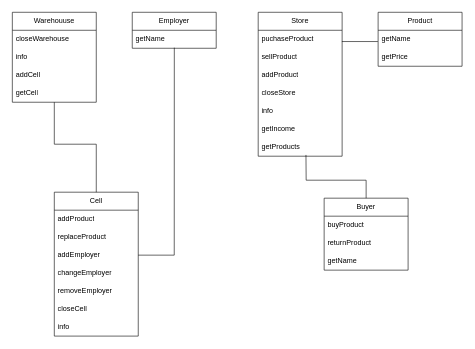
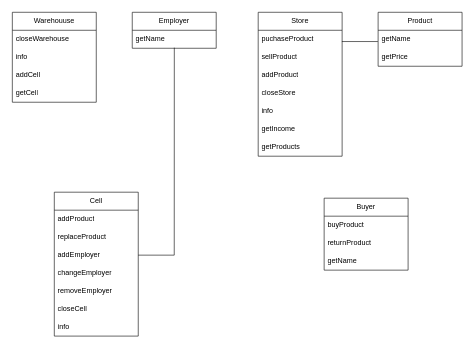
  <mxCell id="0" />
  <mxCell id="1" parent="0" />
  <mxCell id="2" value="Warehouuse" style="swimlane;fontStyle=0;childLayout=stackLayout;horizontal=1;startSize=30;horizontalStack=0;resizeParent=1;resizeParentMax=0;resizeLast=0;collapsible=1;marginBottom=0;whiteSpace=wrap;html=1;" vertex="1" parent="1"><mxGeometry x="20" y="20" width="140" height="150" as="geometry" /></mxCell>
  <mxCell id="3" value="closeWarehouse" style="text;strokeColor=none;fillColor=none;align=left;verticalAlign=middle;spacingLeft=4;spacingRight=4;overflow=hidden;points=[[0,0.5],[1,0.5]];portConstraint=eastwest;rotatable=0;whiteSpace=wrap;html=1;" vertex="1" parent="2"><mxGeometry y="30" width="140" height="30" as="geometry" /></mxCell>
  <mxCell id="4" value="info" style="text;strokeColor=none;fillColor=none;align=left;verticalAlign=middle;spacingLeft=4;spacingRight=4;overflow=hidden;points=[[0,0.5],[1,0.5]];portConstraint=eastwest;rotatable=0;whiteSpace=wrap;html=1;" vertex="1" parent="2"><mxGeometry y="60" width="140" height="30" as="geometry" /></mxCell>
  <mxCell id="5" value="addCell" style="text;strokeColor=none;fillColor=none;align=left;verticalAlign=middle;spacingLeft=4;spacingRight=4;overflow=hidden;points=[[0,0.5],[1,0.5]];portConstraint=eastwest;rotatable=0;whiteSpace=wrap;html=1;" vertex="1" parent="2"><mxGeometry y="90" width="140" height="30" as="geometry" /></mxCell>
  <mxCell id="6" value="getCell" style="text;strokeColor=none;fillColor=none;align=left;verticalAlign=middle;spacingLeft=4;spacingRight=4;overflow=hidden;points=[[0,0.5],[1,0.5]];portConstraint=eastwest;rotatable=0;whiteSpace=wrap;html=1;" vertex="1" parent="2"><mxGeometry y="120" width="140" height="30" as="geometry" /></mxCell>
  <mxCell id="7" value="Store" style="swimlane;fontStyle=0;childLayout=stackLayout;horizontal=1;startSize=30;horizontalStack=0;resizeParent=1;resizeParentMax=0;resizeLast=0;collapsible=1;marginBottom=0;whiteSpace=wrap;html=1;" vertex="1" parent="1"><mxGeometry x="430" y="20" width="140" height="240" as="geometry" /></mxCell>
  <mxCell id="8" value="puchaseProduct" style="text;strokeColor=none;fillColor=none;align=left;verticalAlign=middle;spacingLeft=4;spacingRight=4;overflow=hidden;points=[[0,0.5],[1,0.5]];portConstraint=eastwest;rotatable=0;whiteSpace=wrap;html=1;" vertex="1" parent="7"><mxGeometry y="30" width="140" height="30" as="geometry" /></mxCell>
  <mxCell id="9" value="sellProduct" style="text;strokeColor=none;fillColor=none;align=left;verticalAlign=middle;spacingLeft=4;spacingRight=4;overflow=hidden;points=[[0,0.5],[1,0.5]];portConstraint=eastwest;rotatable=0;whiteSpace=wrap;html=1;" vertex="1" parent="7"><mxGeometry y="60" width="140" height="30" as="geometry" /></mxCell>
  <mxCell id="10" value="addProduct" style="text;strokeColor=none;fillColor=none;align=left;verticalAlign=middle;spacingLeft=4;spacingRight=4;overflow=hidden;points=[[0,0.5],[1,0.5]];portConstraint=eastwest;rotatable=0;whiteSpace=wrap;html=1;" vertex="1" parent="7"><mxGeometry y="90" width="140" height="30" as="geometry" /></mxCell>
  <mxCell id="11" value="closeStore" style="text;strokeColor=none;fillColor=none;align=left;verticalAlign=middle;spacingLeft=4;spacingRight=4;overflow=hidden;points=[[0,0.5],[1,0.5]];portConstraint=eastwest;rotatable=0;whiteSpace=wrap;html=1;" vertex="1" parent="7"><mxGeometry y="120" width="140" height="30" as="geometry" /></mxCell>
  <mxCell id="12" value="info" style="text;strokeColor=none;fillColor=none;align=left;verticalAlign=middle;spacingLeft=4;spacingRight=4;overflow=hidden;points=[[0,0.5],[1,0.5]];portConstraint=eastwest;rotatable=0;whiteSpace=wrap;html=1;" vertex="1" parent="7"><mxGeometry y="150" width="140" height="30" as="geometry" /></mxCell>
  <mxCell id="13" value="getIncome" style="text;strokeColor=none;fillColor=none;align=left;verticalAlign=middle;spacingLeft=4;spacingRight=4;overflow=hidden;points=[[0,0.5],[1,0.5]];portConstraint=eastwest;rotatable=0;whiteSpace=wrap;html=1;" vertex="1" parent="7"><mxGeometry y="180" width="140" height="30" as="geometry" /></mxCell>
  <mxCell id="14" value="getProducts" style="text;strokeColor=none;fillColor=none;align=left;verticalAlign=middle;spacingLeft=4;spacingRight=4;overflow=hidden;points=[[0,0.5],[1,0.5]];portConstraint=eastwest;rotatable=0;whiteSpace=wrap;html=1;" vertex="1" parent="7"><mxGeometry y="210" width="140" height="30" as="geometry" /></mxCell>
  <mxCell id="15" value="Employer" style="swimlane;fontStyle=0;childLayout=stackLayout;horizontal=1;startSize=30;horizontalStack=0;resizeParent=1;resizeParentMax=0;resizeLast=0;collapsible=1;marginBottom=0;whiteSpace=wrap;html=1;" vertex="1" parent="1"><mxGeometry x="220" y="20" width="140" height="60" as="geometry" /></mxCell>
  <mxCell id="16" value="getName" style="text;strokeColor=none;fillColor=none;align=left;verticalAlign=middle;spacingLeft=4;spacingRight=4;overflow=hidden;points=[[0,0.5],[1,0.5]];portConstraint=eastwest;rotatable=0;whiteSpace=wrap;html=1;" vertex="1" parent="15"><mxGeometry y="30" width="140" height="30" as="geometry" /></mxCell>
  <mxCell id="17" value="Product" style="swimlane;fontStyle=0;childLayout=stackLayout;horizontal=1;startSize=30;horizontalStack=0;resizeParent=1;resizeParentMax=0;resizeLast=0;collapsible=1;marginBottom=0;whiteSpace=wrap;html=1;" vertex="1" parent="1"><mxGeometry x="630" y="20" width="140" height="90" as="geometry" /></mxCell>
  <mxCell id="18" value="getName" style="text;strokeColor=none;fillColor=none;align=left;verticalAlign=middle;spacingLeft=4;spacingRight=4;overflow=hidden;points=[[0,0.5],[1,0.5]];portConstraint=eastwest;rotatable=0;whiteSpace=wrap;html=1;" vertex="1" parent="17"><mxGeometry y="30" width="140" height="30" as="geometry" /></mxCell>
  <mxCell id="19" value="getPrice" style="text;strokeColor=none;fillColor=none;align=left;verticalAlign=middle;spacingLeft=4;spacingRight=4;overflow=hidden;points=[[0,0.5],[1,0.5]];portConstraint=eastwest;rotatable=0;whiteSpace=wrap;html=1;" vertex="1" parent="17"><mxGeometry y="60" width="140" height="30" as="geometry" /></mxCell>
  <mxCell id="20" value="Cell" style="swimlane;fontStyle=0;childLayout=stackLayout;horizontal=1;startSize=30;horizontalStack=0;resizeParent=1;resizeParentMax=0;resizeLast=0;collapsible=1;marginBottom=0;whiteSpace=wrap;html=1;" vertex="1" parent="1"><mxGeometry x="90" y="320" width="140" height="240" as="geometry" /></mxCell>
  <mxCell id="21" value="addProduct" style="text;strokeColor=none;fillColor=none;align=left;verticalAlign=middle;spacingLeft=4;spacingRight=4;overflow=hidden;points=[[0,0.5],[1,0.5]];portConstraint=eastwest;rotatable=0;whiteSpace=wrap;html=1;" vertex="1" parent="20"><mxGeometry y="30" width="140" height="30" as="geometry" /></mxCell>
  <mxCell id="22" value="replaceProduct" style="text;strokeColor=none;fillColor=none;align=left;verticalAlign=middle;spacingLeft=4;spacingRight=4;overflow=hidden;points=[[0,0.5],[1,0.5]];portConstraint=eastwest;rotatable=0;whiteSpace=wrap;html=1;" vertex="1" parent="20"><mxGeometry y="60" width="140" height="30" as="geometry" /></mxCell>
  <mxCell id="23" value="addEmployer" style="text;strokeColor=none;fillColor=none;align=left;verticalAlign=middle;spacingLeft=4;spacingRight=4;overflow=hidden;points=[[0,0.5],[1,0.5]];portConstraint=eastwest;rotatable=0;whiteSpace=wrap;html=1;" vertex="1" parent="20"><mxGeometry y="90" width="140" height="30" as="geometry" /></mxCell>
  <mxCell id="24" value="changeEmployer" style="text;strokeColor=none;fillColor=none;align=left;verticalAlign=middle;spacingLeft=4;spacingRight=4;overflow=hidden;points=[[0,0.5],[1,0.5]];portConstraint=eastwest;rotatable=0;whiteSpace=wrap;html=1;" vertex="1" parent="20"><mxGeometry y="120" width="140" height="30" as="geometry" /></mxCell>
  <mxCell id="25" value="removeEmployer" style="text;strokeColor=none;fillColor=none;align=left;verticalAlign=middle;spacingLeft=4;spacingRight=4;overflow=hidden;points=[[0,0.5],[1,0.5]];portConstraint=eastwest;rotatable=0;whiteSpace=wrap;html=1;" vertex="1" parent="20"><mxGeometry y="150" width="140" height="30" as="geometry" /></mxCell>
  <mxCell id="26" value="closeCell" style="text;strokeColor=none;fillColor=none;align=left;verticalAlign=middle;spacingLeft=4;spacingRight=4;overflow=hidden;points=[[0,0.5],[1,0.5]];portConstraint=eastwest;rotatable=0;whiteSpace=wrap;html=1;" vertex="1" parent="20"><mxGeometry y="180" width="140" height="30" as="geometry" /></mxCell>
  <mxCell id="27" value="info" style="text;strokeColor=none;fillColor=none;align=left;verticalAlign=middle;spacingLeft=4;spacingRight=4;overflow=hidden;points=[[0,0.5],[1,0.5]];portConstraint=eastwest;rotatable=0;whiteSpace=wrap;html=1;" vertex="1" parent="20"><mxGeometry y="210" width="140" height="30" as="geometry" /></mxCell>
  <mxCell id="28" value="Buyer" style="swimlane;fontStyle=0;childLayout=stackLayout;horizontal=1;startSize=30;horizontalStack=0;resizeParent=1;resizeParentMax=0;resizeLast=0;collapsible=1;marginBottom=0;whiteSpace=wrap;html=1;" vertex="1" parent="1"><mxGeometry x="540" y="330" width="140" height="120" as="geometry" /></mxCell>
  <mxCell id="29" value="buyProduct" style="text;strokeColor=none;fillColor=none;align=left;verticalAlign=middle;spacingLeft=4;spacingRight=4;overflow=hidden;points=[[0,0.5],[1,0.5]];portConstraint=eastwest;rotatable=0;whiteSpace=wrap;html=1;" vertex="1" parent="28"><mxGeometry y="30" width="140" height="30" as="geometry" /></mxCell>
  <mxCell id="30" value="returnProduct" style="text;strokeColor=none;fillColor=none;align=left;verticalAlign=middle;spacingLeft=4;spacingRight=4;overflow=hidden;points=[[0,0.5],[1,0.5]];portConstraint=eastwest;rotatable=0;whiteSpace=wrap;html=1;" vertex="1" parent="28"><mxGeometry y="60" width="140" height="30" as="geometry" /></mxCell>
  <mxCell id="31" value="getName" style="text;strokeColor=none;fillColor=none;align=left;verticalAlign=middle;spacingLeft=4;spacingRight=4;overflow=hidden;points=[[0,0.5],[1,0.5]];portConstraint=eastwest;rotatable=0;whiteSpace=wrap;html=1;" vertex="1" parent="28"><mxGeometry y="90" width="140" height="30" as="geometry" /></mxCell>
- <mxCell id="32" value="" style="endArrow=none;html=1;rounded=0;entryX=0.5;entryY=1;entryDx=0;entryDy=0;exitX=0.5;exitY=0;exitDx=0;exitDy=0;" edge="1" parent="1" source="20" target="2"><mxGeometry width="50" height="50" relative="1" as="geometry"><mxPoint x="360" y="260" as="sourcePoint" /><mxPoint x="410" y="210" as="targetPoint" /><Array as="points"><mxPoint x="160" y="240" /><mxPoint x="90" y="240" /></Array></mxGeometry></mxCell>
  <mxCell id="33" value="" style="endArrow=none;html=1;rounded=0;exitX=1;exitY=0.5;exitDx=0;exitDy=0;entryX=0.501;entryY=0.967;entryDx=0;entryDy=0;entryPerimeter=0;" edge="1" parent="1" source="23" target="16"><mxGeometry width="50" height="50" relative="1" as="geometry"><mxPoint x="440" y="230" as="sourcePoint" /><mxPoint x="490" y="180" as="targetPoint" /><Array as="points"><mxPoint x="290" y="425" /></Array></mxGeometry></mxCell>
  <mxCell id="34" value="" style="endArrow=none;html=1;rounded=0;exitX=0.997;exitY=0.626;exitDx=0;exitDy=0;exitPerimeter=0;entryX=-0.003;entryY=0.626;entryDx=0;entryDy=0;entryPerimeter=0;" edge="1" parent="1" source="8" target="18"><mxGeometry width="50" height="50" relative="1" as="geometry"><mxPoint x="550" y="280" as="sourcePoint" /><mxPoint x="600" y="230" as="targetPoint" /></mxGeometry></mxCell>
- <mxCell id="35" value="" style="endArrow=none;html=1;rounded=0;entryX=0.569;entryY=0.929;entryDx=0;entryDy=0;entryPerimeter=0;exitX=0.5;exitY=0;exitDx=0;exitDy=0;" edge="1" parent="1" source="28" target="14"><mxGeometry width="50" height="50" relative="1" as="geometry"><mxPoint x="550" y="310" as="sourcePoint" /><mxPoint x="600" y="260" as="targetPoint" /><Array as="points"><mxPoint x="610" y="300" /><mxPoint x="510" y="300" /></Array></mxGeometry></mxCell>
